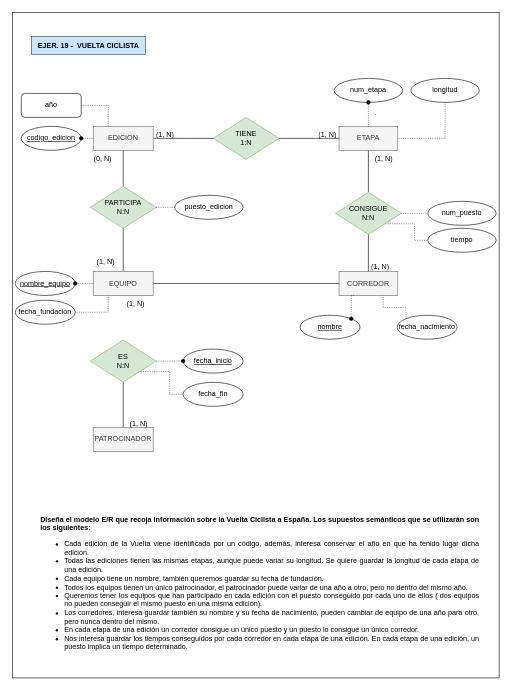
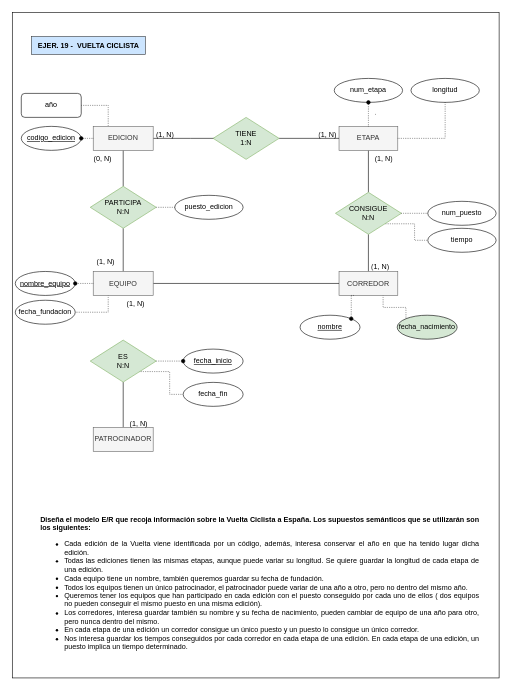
  <mxCell id="0" />
  <mxCell id="1" parent="0" />
  <mxCell id="2" value="" style="rounded=0;whiteSpace=wrap;html=1;" vertex="1" parent="1"><mxGeometry x="20" y="20" width="812" height="1110" as="geometry" /></mxCell>
  <mxCell id="3" style="edgeStyle=orthogonalEdgeStyle;rounded=0;orthogonalLoop=1;jettySize=auto;html=1;exitX=0.5;exitY=1;exitDx=0;exitDy=0;entryX=0.5;entryY=0;entryDx=0;entryDy=0;endArrow=none;endFill=0;" edge="1" parent="1" source="4" target="21"><mxGeometry relative="1" as="geometry" /></mxCell>
  <mxCell id="4" value="ETAPA" style="whiteSpace=wrap;html=1;align=center;fillColor=#f5f5f5;fontColor=#333333;strokeColor=#666666;" vertex="1" parent="1"><mxGeometry x="565" y="210" width="98" height="40" as="geometry" /></mxCell>
  <mxCell id="5" style="edgeStyle=orthogonalEdgeStyle;rounded=0;orthogonalLoop=1;jettySize=auto;html=1;exitX=1;exitY=0.5;exitDx=0;exitDy=0;entryX=0;entryY=0.5;entryDx=0;entryDy=0;endArrow=none;endFill=0;" edge="1" parent="1" source="7"><mxGeometry relative="1" as="geometry"><mxPoint x="379" y="230" as="targetPoint" /></mxGeometry></mxCell>
  <mxCell id="6" style="edgeStyle=orthogonalEdgeStyle;rounded=0;orthogonalLoop=1;jettySize=auto;html=1;exitX=0.5;exitY=1;exitDx=0;exitDy=0;entryX=0.5;entryY=0;entryDx=0;entryDy=0;endArrow=none;endFill=0;" edge="1" parent="1" source="7" target="23"><mxGeometry relative="1" as="geometry" /></mxCell>
  <mxCell id="7" value="EDICION" style="whiteSpace=wrap;html=1;align=center;fillColor=#f5f5f5;fontColor=#333333;strokeColor=#666666;" vertex="1" parent="1"><mxGeometry x="155" y="210" width="100" height="40" as="geometry" /></mxCell>
  <mxCell id="8" style="edgeStyle=orthogonalEdgeStyle;rounded=0;orthogonalLoop=1;jettySize=auto;html=1;exitX=0.5;exitY=0;exitDx=0;exitDy=0;entryX=0.5;entryY=0;entryDx=0;entryDy=0;" edge="1" parent="1"><mxGeometry relative="1" as="geometry"><mxPoint x="125" y="532" as="sourcePoint" /><mxPoint x="125" y="532" as="targetPoint" /></mxGeometry></mxCell>
  <mxCell id="9" style="edgeStyle=orthogonalEdgeStyle;rounded=0;orthogonalLoop=1;jettySize=auto;html=1;exitX=1;exitY=0.5;exitDx=0;exitDy=0;entryX=0;entryY=0.5;entryDx=0;entryDy=0;endArrow=none;endFill=0;" edge="1" parent="1" source="10" target="4"><mxGeometry relative="1" as="geometry" /></mxCell>
  <mxCell id="10" value="&lt;font style=&quot;font-size: 12px;&quot;&gt;TIENE&lt;br&gt;1:N&lt;/font&gt;" style="shape=rhombus;perimeter=rhombusPerimeter;whiteSpace=wrap;html=1;align=center;verticalAlign=middle;fillColor=#d5e8d4;strokeColor=#82b366;" vertex="1" parent="1"><mxGeometry x="355" y="195" width="110" height="70" as="geometry" /></mxCell>
  <mxCell id="11" style="rounded=0;orthogonalLoop=1;jettySize=auto;html=1;exitX=0;exitY=0.5;exitDx=0;exitDy=0;strokeColor=none;endArrow=none;endFill=0;shadow=1;" edge="1" parent="1"><mxGeometry relative="1" as="geometry"><mxPoint x="270.13" y="629" as="targetPoint" /><mxPoint x="238.37" y="619" as="sourcePoint" /></mxGeometry></mxCell>
  <mxCell id="12" value="(1, N)" style="text;strokeColor=none;fillColor=none;spacingLeft=4;spacingRight=4;overflow=hidden;rotatable=0;points=[[0,0.5],[1,0.5]];portConstraint=eastwest;fontSize=12;whiteSpace=wrap;html=1;" vertex="1" parent="1"><mxGeometry x="525" y="210" width="50" height="30" as="geometry" /></mxCell>
  <mxCell id="13" style="edgeStyle=orthogonalEdgeStyle;rounded=0;orthogonalLoop=1;jettySize=auto;html=1;exitX=0;exitY=0.5;exitDx=0;exitDy=0;entryX=1;entryY=0.5;entryDx=0;entryDy=0;endArrow=none;endFill=0;startArrow=none;startFill=0;strokeColor=none;" edge="1" parent="1"><mxGeometry relative="1" as="geometry"><mxPoint x="226" y="420" as="sourcePoint" /><mxPoint x="276" y="420" as="targetPoint" /></mxGeometry></mxCell>
  <mxCell id="14" style="edgeStyle=orthogonalEdgeStyle;rounded=0;orthogonalLoop=1;jettySize=auto;html=1;exitDx=0;exitDy=0;entryX=0.5;entryY=0;entryDx=0;entryDy=0;endArrow=none;endFill=0;dashed=1;dashPattern=1 2;" edge="1" parent="1"><mxGeometry relative="1" as="geometry"><mxPoint x="229.63" y="674" as="sourcePoint" /><mxPoint x="229.63" y="674" as="targetPoint" /></mxGeometry></mxCell>
  <mxCell id="15" value="" style="edgeStyle=orthogonalEdgeStyle;rounded=0;orthogonalLoop=1;jettySize=auto;html=1;exitX=0;exitY=0.5;exitDx=0;exitDy=0;entryDx=0;entryDy=0;dashed=1;dashPattern=1 2;endArrow=none;endFill=0;" edge="1" parent="1"><mxGeometry relative="1" as="geometry"><mxPoint x="626.13" y="190" as="sourcePoint" /><mxPoint x="625.13" y="190" as="targetPoint" /></mxGeometry></mxCell>
  <mxCell id="16" value="" style="rounded=0;orthogonalLoop=1;jettySize=auto;html=1;exitX=0;exitY=0.5;exitDx=0;exitDy=0;strokeColor=none;endArrow=none;endFill=0;shadow=1;" edge="1" parent="1"><mxGeometry relative="1" as="geometry"><mxPoint x="238.37" y="609.559" as="targetPoint" /><mxPoint x="250.13" y="614" as="sourcePoint" /></mxGeometry></mxCell>
  <mxCell id="17" value="EJER. 19 -&amp;nbsp; VUELTA CICLISTA" style="text;html=1;align=center;verticalAlign=middle;resizable=0;points=[];autosize=1;strokeColor=#36393d;fillColor=#cce5ff;fontStyle=1;fontSize=12;" vertex="1" parent="1"><mxGeometry x="52" y="60" width="190" height="30" as="geometry" /></mxCell>
  <mxCell id="18" value="&lt;div style=&quot;&quot;&gt;&lt;div style=&quot;text-align: justify;&quot;&gt;&lt;br&gt;&lt;/div&gt;&lt;div style=&quot;text-align: justify;&quot;&gt;&lt;br&gt;&lt;/div&gt;&lt;div style=&quot;text-align: justify;&quot;&gt;&lt;b&gt;Diseña el modelo E/R que recoja información sobre la Vuelta Ciclista a España.&amp;nbsp;&lt;span style=&quot;background-color: initial;&quot;&gt;Los &lt;/span&gt;&lt;span style=&quot;background-color: initial;&quot;&gt;supuestos semánticos que se utilizarán son los siguientes:&amp;nbsp;&lt;/span&gt;&lt;/b&gt;&lt;/div&gt;&lt;div style=&quot;text-align: justify;&quot;&gt;&lt;ul&gt;&lt;li&gt;Cada edición de la Vuelta viene identificada por un código, además, interesa conservar el año en que ha tenido lugar dicha edición.&amp;nbsp;&lt;/li&gt;&lt;li&gt;Todas las ediciones tienen las mismas etapas, aunque puede variar su longitud. Se quiere guardar la longitud de cada etapa de una edición.&amp;nbsp;&lt;/li&gt;&lt;li&gt;Cada equipo tiene un nombre, también queremos guardar su fecha de fundación.&lt;/li&gt;&lt;li&gt;Todos los equipos tienen un único patrocinador, el patrocinador puede variar de &lt;span style=&quot;background-color: initial;&quot;&gt;una año a otro, pero no dentro del mismo año.&amp;nbsp;&lt;/span&gt;&lt;/li&gt;&lt;li&gt;Queremos tener los equipos que han participado en cada edición con el puesto conseguido por cada uno de ellos ( dos equipos no pueden conseguir el mismo puesto en una misma edición).&amp;nbsp;&lt;/li&gt;&lt;li&gt;Los corredores, interesa guardar también su nombre y su fecha de nacimiento, pueden cambiar de equipo de una año para otro, pero nunca dentro del mismo.&amp;nbsp;&lt;/li&gt;&lt;li&gt;En cada etapa de una edición un corredor consigue un único puesto y un puesto lo consigue un único corredor.&amp;nbsp;&lt;/li&gt;&lt;li&gt;Nos interesa guardar los tiempos conseguidos por cada corredor en cada etapa de una edición. En cada etapa de una edición, un puesto implica un tiempo determinado.&lt;/li&gt;&lt;/ul&gt;&lt;/div&gt;&lt;/div&gt;" style="text;html=1;strokeColor=none;fillColor=none;spacing=5;spacingTop=-20;whiteSpace=wrap;overflow=hidden;rounded=0;align=left;" vertex="1" parent="1"><mxGeometry x="62" y="840" width="740" height="250" as="geometry" /></mxCell>
  <mxCell id="19" style="edgeStyle=orthogonalEdgeStyle;rounded=0;orthogonalLoop=1;jettySize=auto;html=1;exitX=0.5;exitY=1;exitDx=0;exitDy=0;entryX=0.5;entryY=0;entryDx=0;entryDy=0;endArrow=none;endFill=0;" edge="1" parent="1" source="21" target="25"><mxGeometry relative="1" as="geometry" /></mxCell>
  <mxCell id="20" style="edgeStyle=orthogonalEdgeStyle;rounded=0;orthogonalLoop=1;jettySize=auto;html=1;exitX=1;exitY=1;exitDx=0;exitDy=0;entryX=0;entryY=0.5;entryDx=0;entryDy=0;endArrow=none;endFill=0;dashed=1;dashPattern=1 2;" edge="1" parent="1" source="21" target="46"><mxGeometry relative="1" as="geometry" /></mxCell>
  <mxCell id="21" value="CONSIGUE&lt;br&gt;N:N" style="shape=rhombus;perimeter=rhombusPerimeter;whiteSpace=wrap;html=1;align=center;verticalAlign=middle;fillColor=#d5e8d4;strokeColor=#82b366;" vertex="1" parent="1"><mxGeometry x="559" y="320" width="110" height="70" as="geometry" /></mxCell>
  <mxCell id="22" style="edgeStyle=orthogonalEdgeStyle;rounded=0;orthogonalLoop=1;jettySize=auto;html=1;exitX=0.5;exitY=1;exitDx=0;exitDy=0;entryX=0.5;entryY=0;entryDx=0;entryDy=0;endArrow=none;endFill=0;" edge="1" parent="1" source="23" target="30"><mxGeometry relative="1" as="geometry" /></mxCell>
  <mxCell id="23" value="&lt;font style=&quot;font-size: 12px;&quot;&gt;PARTICIPA&lt;br&gt;N:N&lt;/font&gt;" style="shape=rhombus;perimeter=rhombusPerimeter;whiteSpace=wrap;html=1;align=center;verticalAlign=middle;fillColor=#d5e8d4;strokeColor=#82b366;" vertex="1" parent="1"><mxGeometry x="150" y="310" width="110" height="70" as="geometry" /></mxCell>
  <mxCell id="24" style="edgeStyle=orthogonalEdgeStyle;rounded=0;orthogonalLoop=1;jettySize=auto;html=1;exitX=0.75;exitY=1;exitDx=0;exitDy=0;entryX=0;entryY=0;entryDx=0;entryDy=0;endArrow=none;endFill=0;dashed=1;dashPattern=1 2;" edge="1" parent="1" source="25" target="61"><mxGeometry relative="1" as="geometry" /></mxCell>
  <mxCell id="25" value="CORREDOR" style="whiteSpace=wrap;html=1;align=center;fillColor=#f5f5f5;fontColor=#333333;strokeColor=#666666;" vertex="1" parent="1"><mxGeometry x="565" y="452" width="98" height="40" as="geometry" /></mxCell>
  <mxCell id="26" value="(1, N)" style="text;strokeColor=none;fillColor=none;spacingLeft=4;spacingRight=4;overflow=hidden;rotatable=0;points=[[0,0.5],[1,0.5]];portConstraint=eastwest;fontSize=12;whiteSpace=wrap;html=1;" vertex="1" parent="1"><mxGeometry x="613" y="430" width="50" height="30" as="geometry" /></mxCell>
  <mxCell id="27" value="(1, N)" style="text;strokeColor=none;fillColor=none;spacingLeft=4;spacingRight=4;overflow=hidden;rotatable=0;points=[[0,0.5],[1,0.5]];portConstraint=eastwest;fontSize=12;whiteSpace=wrap;html=1;" vertex="1" parent="1"><mxGeometry x="619" y="250" width="50" height="30" as="geometry" /></mxCell>
  <mxCell id="28" style="edgeStyle=orthogonalEdgeStyle;rounded=0;orthogonalLoop=1;jettySize=auto;html=1;exitX=1;exitY=0.5;exitDx=0;exitDy=0;entryX=0;entryY=0.5;entryDx=0;entryDy=0;endArrow=none;endFill=0;" edge="1" parent="1" source="30" target="25"><mxGeometry relative="1" as="geometry" /></mxCell>
  <mxCell id="29" style="edgeStyle=orthogonalEdgeStyle;rounded=0;orthogonalLoop=1;jettySize=auto;html=1;exitX=0.25;exitY=1;exitDx=0;exitDy=0;entryX=1;entryY=0.5;entryDx=0;entryDy=0;dashed=1;dashPattern=1 2;endArrow=none;endFill=0;" edge="1" parent="1" source="30" target="51"><mxGeometry relative="1" as="geometry" /></mxCell>
  <mxCell id="30" value="EQUIPO" style="whiteSpace=wrap;html=1;align=center;fillColor=#f5f5f5;fontColor=#333333;strokeColor=#666666;" vertex="1" parent="1"><mxGeometry x="155" y="452" width="100" height="40" as="geometry" /></mxCell>
  <mxCell id="31" style="edgeStyle=orthogonalEdgeStyle;rounded=0;orthogonalLoop=1;jettySize=auto;html=1;exitX=0.5;exitY=1;exitDx=0;exitDy=0;entryX=0.5;entryY=0;entryDx=0;entryDy=0;endArrow=none;endFill=0;" edge="1" parent="1" source="33" target="34"><mxGeometry relative="1" as="geometry" /></mxCell>
  <mxCell id="32" style="edgeStyle=orthogonalEdgeStyle;rounded=0;orthogonalLoop=1;jettySize=auto;html=1;exitX=1;exitY=1;exitDx=0;exitDy=0;entryX=0;entryY=0.5;entryDx=0;entryDy=0;endArrow=none;endFill=0;dashed=1;dashPattern=1 2;" edge="1" parent="1" source="33" target="41"><mxGeometry relative="1" as="geometry" /></mxCell>
  <mxCell id="33" value="&lt;font style=&quot;font-size: 12px;&quot;&gt;ES&lt;br&gt;N:N&lt;br&gt;&lt;/font&gt;" style="shape=rhombus;perimeter=rhombusPerimeter;whiteSpace=wrap;html=1;align=center;verticalAlign=middle;fillColor=#d5e8d4;strokeColor=#82b366;" vertex="1" parent="1"><mxGeometry x="150" y="566.5" width="110" height="70" as="geometry" /></mxCell>
  <mxCell id="34" value="PATROCINADOR" style="whiteSpace=wrap;html=1;align=center;fillColor=#f5f5f5;fontColor=#333333;strokeColor=#666666;" vertex="1" parent="1"><mxGeometry x="155" y="712" width="100" height="40" as="geometry" /></mxCell>
  <mxCell id="35" value="(1, N)" style="text;strokeColor=none;fillColor=none;spacingLeft=4;spacingRight=4;overflow=hidden;rotatable=0;points=[[0,0.5],[1,0.5]];portConstraint=eastwest;fontSize=12;whiteSpace=wrap;html=1;" vertex="1" parent="1"><mxGeometry x="210" y="692" width="50" height="30" as="geometry" /></mxCell>
  <mxCell id="36" value="(1, N)" style="text;strokeColor=none;fillColor=none;spacingLeft=4;spacingRight=4;overflow=hidden;rotatable=0;points=[[0,0.5],[1,0.5]];portConstraint=eastwest;fontSize=12;whiteSpace=wrap;html=1;" vertex="1" parent="1"><mxGeometry x="205" y="492" width="50" height="30" as="geometry" /></mxCell>
  <mxCell id="37" value="(1, N)" style="text;strokeColor=none;fillColor=none;spacingLeft=4;spacingRight=4;overflow=hidden;rotatable=0;points=[[0,0.5],[1,0.5]];portConstraint=eastwest;fontSize=12;whiteSpace=wrap;html=1;" vertex="1" parent="1"><mxGeometry x="155" y="422" width="50" height="30" as="geometry" /></mxCell>
  <mxCell id="38" value="(0, N)" style="text;strokeColor=none;fillColor=none;spacingLeft=4;spacingRight=4;overflow=hidden;rotatable=0;points=[[0,0.5],[1,0.5]];portConstraint=eastwest;fontSize=12;whiteSpace=wrap;html=1;" vertex="1" parent="1"><mxGeometry x="150" y="250" width="50" height="30" as="geometry" /></mxCell>
  <mxCell id="39" value="fecha_inicio" style="ellipse;whiteSpace=wrap;html=1;align=center;fontStyle=4;" vertex="1" parent="1"><mxGeometry x="305" y="581.5" width="100" height="40" as="geometry" /></mxCell>
  <mxCell id="40" style="edgeStyle=orthogonalEdgeStyle;rounded=0;orthogonalLoop=1;jettySize=auto;html=1;exitX=1;exitY=0.5;exitDx=0;exitDy=0;entryX=0;entryY=0.5;entryDx=0;entryDy=0;endArrow=oval;endFill=1;dashed=1;dashPattern=1 2;" edge="1" parent="1" source="33" target="39"><mxGeometry relative="1" as="geometry" /></mxCell>
  <mxCell id="41" value="fecha_fin" style="ellipse;whiteSpace=wrap;html=1;align=center;fontStyle=0;" vertex="1" parent="1"><mxGeometry x="305" y="637" width="100" height="40" as="geometry" /></mxCell>
  <mxCell id="42" value="puesto_edicion" style="ellipse;whiteSpace=wrap;html=1;align=center;fontStyle=0;" vertex="1" parent="1"><mxGeometry x="291" y="325" width="114" height="40" as="geometry" /></mxCell>
  <mxCell id="43" style="edgeStyle=orthogonalEdgeStyle;rounded=0;orthogonalLoop=1;jettySize=auto;html=1;exitX=1;exitY=0.5;exitDx=0;exitDy=0;entryX=0;entryY=0.5;entryDx=0;entryDy=0;endArrow=none;endFill=0;dashed=1;dashPattern=1 2;" edge="1" parent="1" source="23" target="42"><mxGeometry relative="1" as="geometry" /></mxCell>
  <mxCell id="44" value="num_puesto" style="ellipse;whiteSpace=wrap;html=1;align=center;fontStyle=0;" vertex="1" parent="1"><mxGeometry x="713" y="335" width="114" height="40" as="geometry" /></mxCell>
  <mxCell id="45" style="edgeStyle=orthogonalEdgeStyle;rounded=0;orthogonalLoop=1;jettySize=auto;html=1;exitX=1;exitY=0.5;exitDx=0;exitDy=0;entryX=0;entryY=0.5;entryDx=0;entryDy=0;dashed=1;dashPattern=1 2;endArrow=none;endFill=0;" edge="1" parent="1" source="21" target="44"><mxGeometry relative="1" as="geometry" /></mxCell>
  <mxCell id="46" value="tiempo" style="ellipse;whiteSpace=wrap;html=1;align=center;fontStyle=0;" vertex="1" parent="1"><mxGeometry x="713" y="380" width="114" height="40" as="geometry" /></mxCell>
  <mxCell id="47" value="(1, N)" style="text;strokeColor=none;fillColor=none;spacingLeft=4;spacingRight=4;overflow=hidden;rotatable=0;points=[[0,0.5],[1,0.5]];portConstraint=eastwest;fontSize=12;whiteSpace=wrap;html=1;" vertex="1" parent="1"><mxGeometry x="254" y="210" width="50" height="30" as="geometry" /></mxCell>
  <mxCell id="48" value="num_etapa" style="ellipse;whiteSpace=wrap;html=1;align=center;fontStyle=0;" vertex="1" parent="1"><mxGeometry x="557" y="130" width="114" height="40" as="geometry" /></mxCell>
  <mxCell id="49" value="longitud" style="ellipse;whiteSpace=wrap;html=1;align=center;fontStyle=0;" vertex="1" parent="1"><mxGeometry x="685" y="130" width="114" height="40" as="geometry" /></mxCell>
  <mxCell id="50" value="nombre_equipo" style="ellipse;whiteSpace=wrap;html=1;align=center;fontStyle=4;" vertex="1" parent="1"><mxGeometry x="25" y="452" width="100" height="40" as="geometry" /></mxCell>
  <mxCell id="51" value="fecha_fundacion" style="ellipse;whiteSpace=wrap;html=1;align=center;fontStyle=0;" vertex="1" parent="1"><mxGeometry x="25" y="500" width="100" height="40" as="geometry" /></mxCell>
  <mxCell id="52" style="edgeStyle=orthogonalEdgeStyle;rounded=0;orthogonalLoop=1;jettySize=auto;html=1;exitX=0;exitY=0.5;exitDx=0;exitDy=0;entryX=1;entryY=0.5;entryDx=0;entryDy=0;dashed=1;dashPattern=1 2;endArrow=oval;endFill=1;" edge="1" parent="1" source="30" target="50"><mxGeometry relative="1" as="geometry" /></mxCell>
  <mxCell id="53" style="edgeStyle=orthogonalEdgeStyle;rounded=0;orthogonalLoop=1;jettySize=auto;html=1;exitX=0.5;exitY=0;exitDx=0;exitDy=0;entryX=0.5;entryY=1;entryDx=0;entryDy=0;dashed=1;dashPattern=1 2;endArrow=oval;endFill=1;" edge="1" parent="1" source="4" target="48"><mxGeometry relative="1" as="geometry" /></mxCell>
  <mxCell id="54" style="edgeStyle=orthogonalEdgeStyle;rounded=0;orthogonalLoop=1;jettySize=auto;html=1;exitX=1;exitY=0.5;exitDx=0;exitDy=0;entryX=0.5;entryY=1;entryDx=0;entryDy=0;dashed=1;dashPattern=1 2;endArrow=none;endFill=0;" edge="1" parent="1" source="4" target="49"><mxGeometry relative="1" as="geometry" /></mxCell>
  <mxCell id="55" value="codigo_edicion" style="ellipse;whiteSpace=wrap;html=1;align=center;fontStyle=4;" vertex="1" parent="1"><mxGeometry x="35" y="210" width="100" height="40" as="geometry" /></mxCell>
  <mxCell id="56" style="edgeStyle=orthogonalEdgeStyle;rounded=0;orthogonalLoop=1;jettySize=auto;html=1;exitX=1;exitY=0.5;exitDx=0;exitDy=0;entryX=0.25;entryY=0;entryDx=0;entryDy=0;dashed=1;dashPattern=1 2;endArrow=none;endFill=0;" edge="1" parent="1" source="57" target="7"><mxGeometry relative="1" as="geometry" /></mxCell>
  <mxCell id="57" value="año" style="whiteSpace=wrap;html=1;align=center;fontStyle=0;rounded=1;" vertex="1" parent="1"><mxGeometry x="35" y="155" width="100" height="40" as="geometry" /></mxCell>
  <mxCell id="58" style="edgeStyle=orthogonalEdgeStyle;rounded=0;orthogonalLoop=1;jettySize=auto;html=1;exitX=0;exitY=0.5;exitDx=0;exitDy=0;entryX=1;entryY=0.5;entryDx=0;entryDy=0;endArrow=oval;endFill=1;dashed=1;dashPattern=1 2;" edge="1" parent="1" source="7" target="55"><mxGeometry relative="1" as="geometry" /></mxCell>
  <mxCell id="59" style="edgeStyle=orthogonalEdgeStyle;rounded=0;orthogonalLoop=1;jettySize=auto;html=1;exitX=0.5;exitY=0;exitDx=0;exitDy=0;entryX=0.5;entryY=0;entryDx=0;entryDy=0;" edge="1" parent="1"><mxGeometry relative="1" as="geometry"><mxPoint x="602" y="590" as="sourcePoint" /><mxPoint x="602" y="590" as="targetPoint" /></mxGeometry></mxCell>
  <mxCell id="60" value="nombre" style="ellipse;whiteSpace=wrap;html=1;align=center;fontStyle=4;" vertex="1" parent="1"><mxGeometry x="500" y="525" width="100" height="40" as="geometry" /></mxCell>
- <mxCell id="61" value="fecha_nacimiento" style="ellipse;whiteSpace=wrap;html=1;align=center;fontStyle=0;" vertex="1" parent="1"><mxGeometry x="662" y="525" width="100" height="40" as="geometry" /></mxCell>
+ <mxCell id="61" value="fecha_nacimiento" style="ellipse;whiteSpace=wrap;html=1;align=center;fontStyle=0;fillColor=#d5e8d4;" vertex="1" parent="1"><mxGeometry x="662" y="525" width="100" height="40" as="geometry" /></mxCell>
  <mxCell id="62" style="edgeStyle=orthogonalEdgeStyle;rounded=0;orthogonalLoop=1;jettySize=auto;html=1;exitX=0.25;exitY=1;exitDx=0;exitDy=0;entryX=1;entryY=0;entryDx=0;entryDy=0;dashed=1;dashPattern=1 2;endArrow=oval;endFill=1;" edge="1" parent="1" source="25" target="60"><mxGeometry relative="1" as="geometry" /></mxCell>
